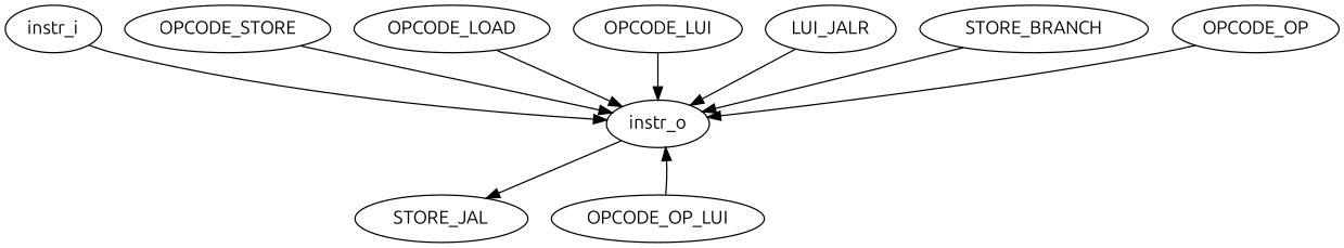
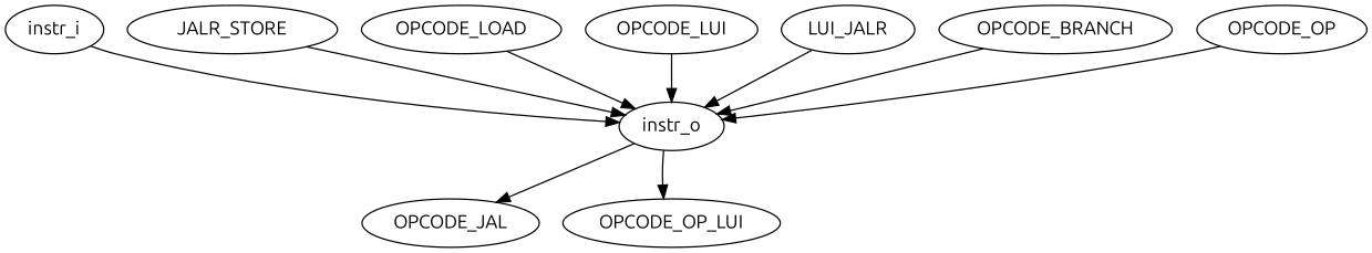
  strict digraph {
    fontname=Ubuntu
    node [fontname=Ubuntu importance=0.387620919394]
    edge [fontname=Ubuntu]
-   OPCODE_JAL [complexity=12 rank=0.0323017432828 label=STORE_JAL]
+   OPCODE_JAL [complexity=12 rank=0.0323017432828]
    instr_o [complexity=0 importance=0.327014924698 rank=0.0]
    instr_i [complexity=148 importance=54.6720984192 rank=0.3694060704]
    n4 [complexity=45 importance=2.34971046758 label=OPCODE_OP_LUI rank=0.0522157881685]
-   OPCODE_STORE [complexity=14 importance=0.714635844091 rank=0.0510454174351]
+   OPCODE_STORE [complexity=14 importance=0.714635844091 rank=0.0510454174351 label=JALR_STORE]
    OPCODE_LOAD [complexity=13 importance=0.714635844091 rank=0.054971988007]
    OPCODE_LUI [complexity=5 rank=0.0775241838787]
    n8 [complexity=6 importance=0.714635844091 label=LUI_JALR rank=0.119105974015]
-   OPCODE_BRANCH [complexity=10 rank=0.0387620919394 label=STORE_BRANCH]
+   OPCODE_BRANCH [complexity=10 rank=0.0387620919394]
    OPCODE_OP [complexity=29 importance=2.02269554288 rank=0.0697481221684]
    instr_o -> OPCODE_JAL
    instr_i -> instr_o
-   n4 -> instr_o
+   instr_o -> n4
    OPCODE_STORE -> instr_o
    OPCODE_LOAD -> instr_o
    OPCODE_LUI -> instr_o
    n8 -> instr_o
    OPCODE_BRANCH -> instr_o
    OPCODE_OP -> instr_o
  }
